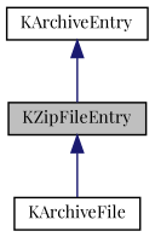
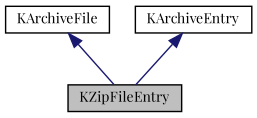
  digraph {
    fontname="Playfair Display"
    node [color=black fillcolor=white fontname="Playfair Display" fontsize=10 shape=record style=filled]
    edge [color=midnightblue dir=back fontname="Playfair Display" fontsize=10 labelfontname=Helvetica labelfontsize=10 style=solid]
    n1 [fillcolor=grey75 fontcolor=black height=0.2 label=KZipFileEntry width=0.4]
    n2 [height=0.2 label=KArchiveFile width=0.4]
    n3 [height=0.2 label=KArchiveEntry width=0.4]
-   n1 -> n2
+   n2 -> n1
    n3 -> n1
  }
